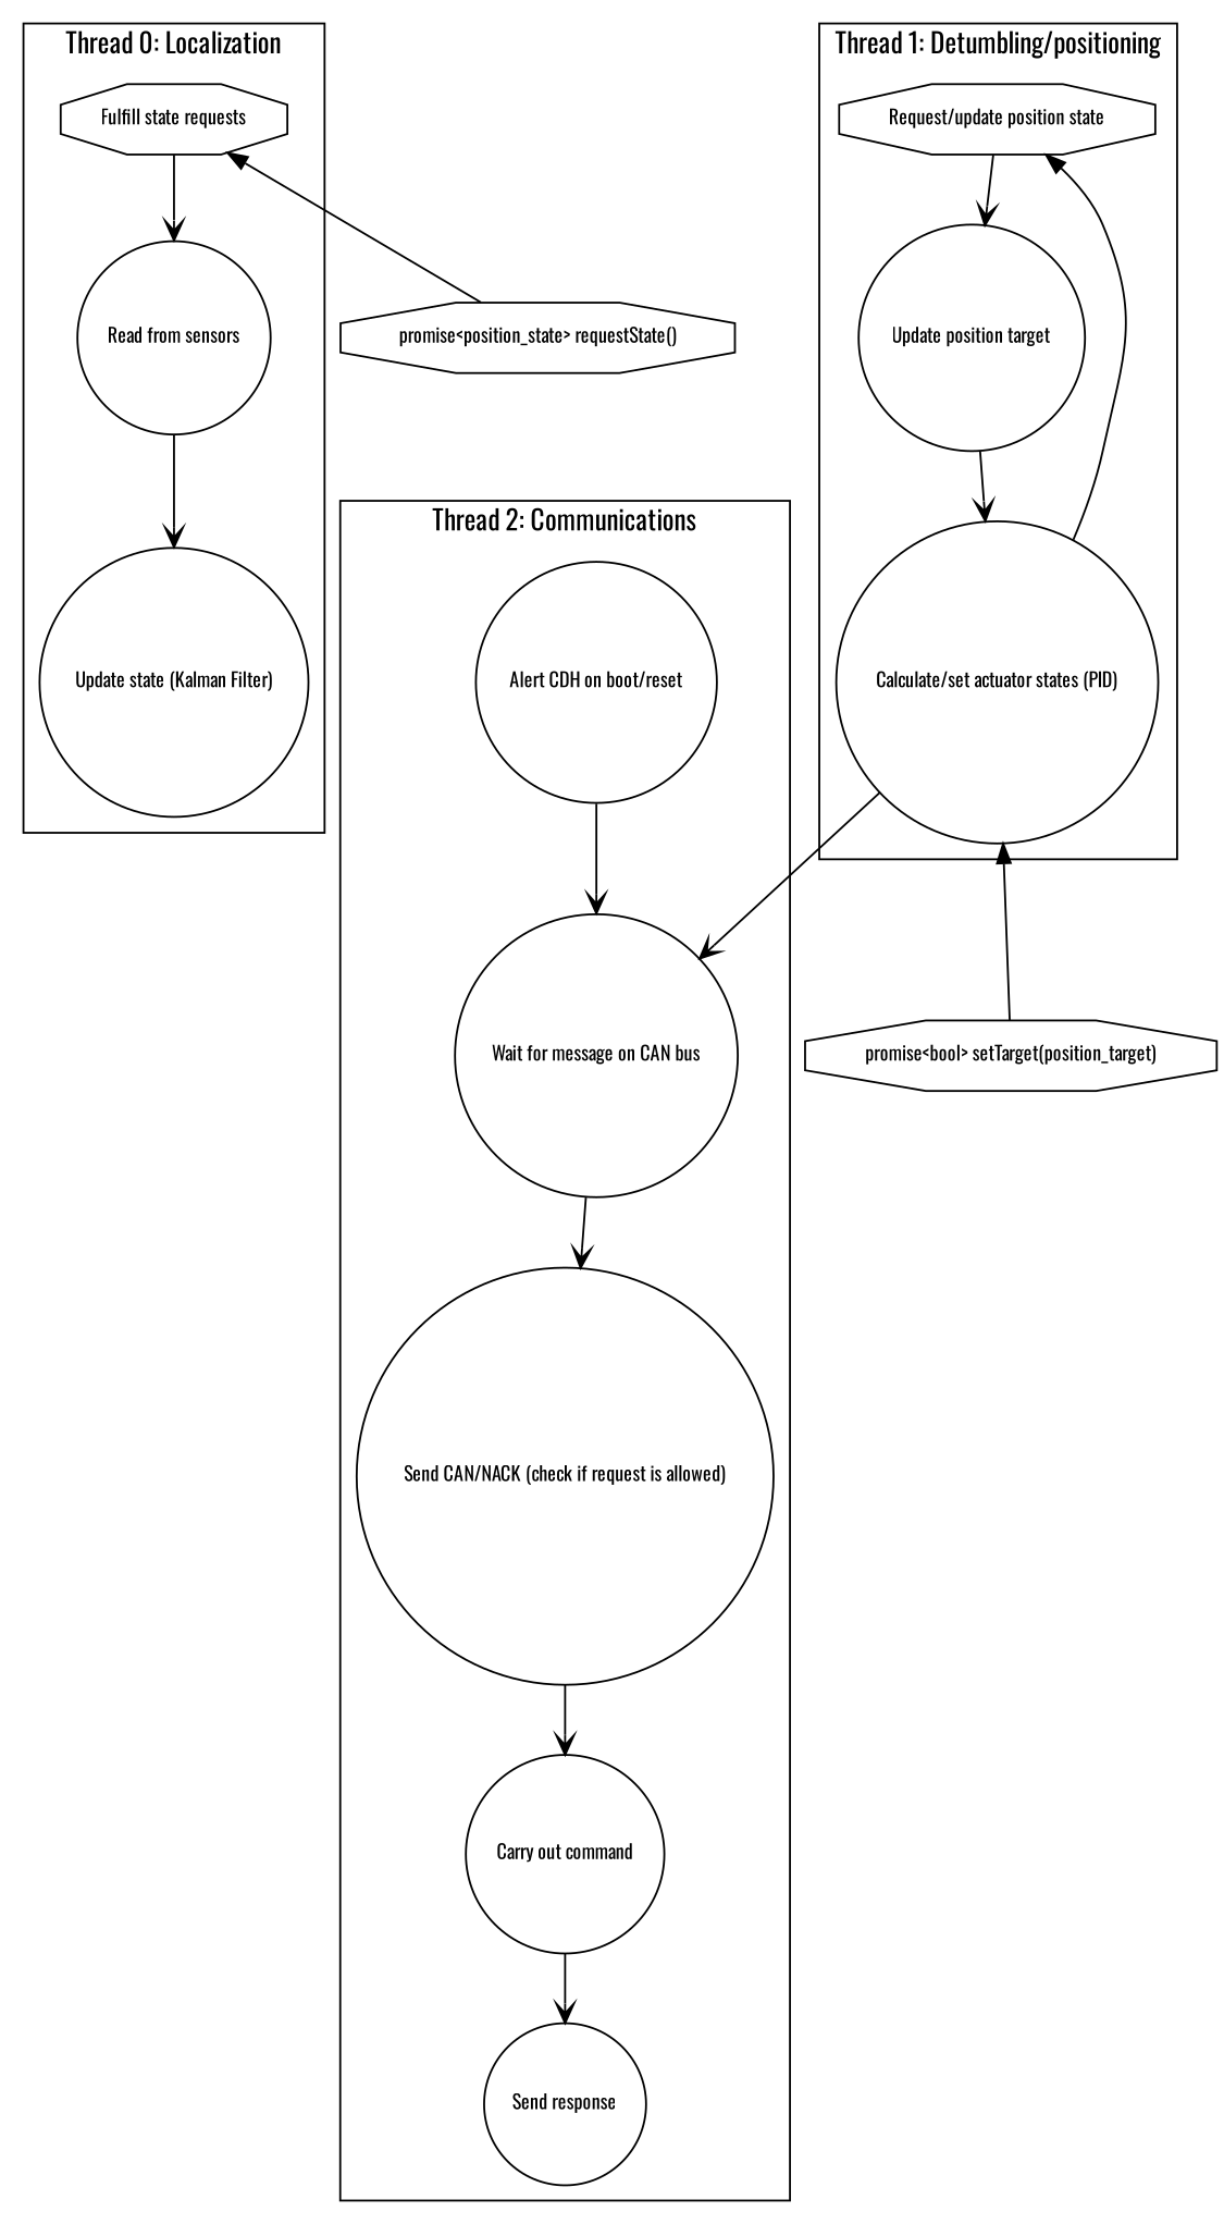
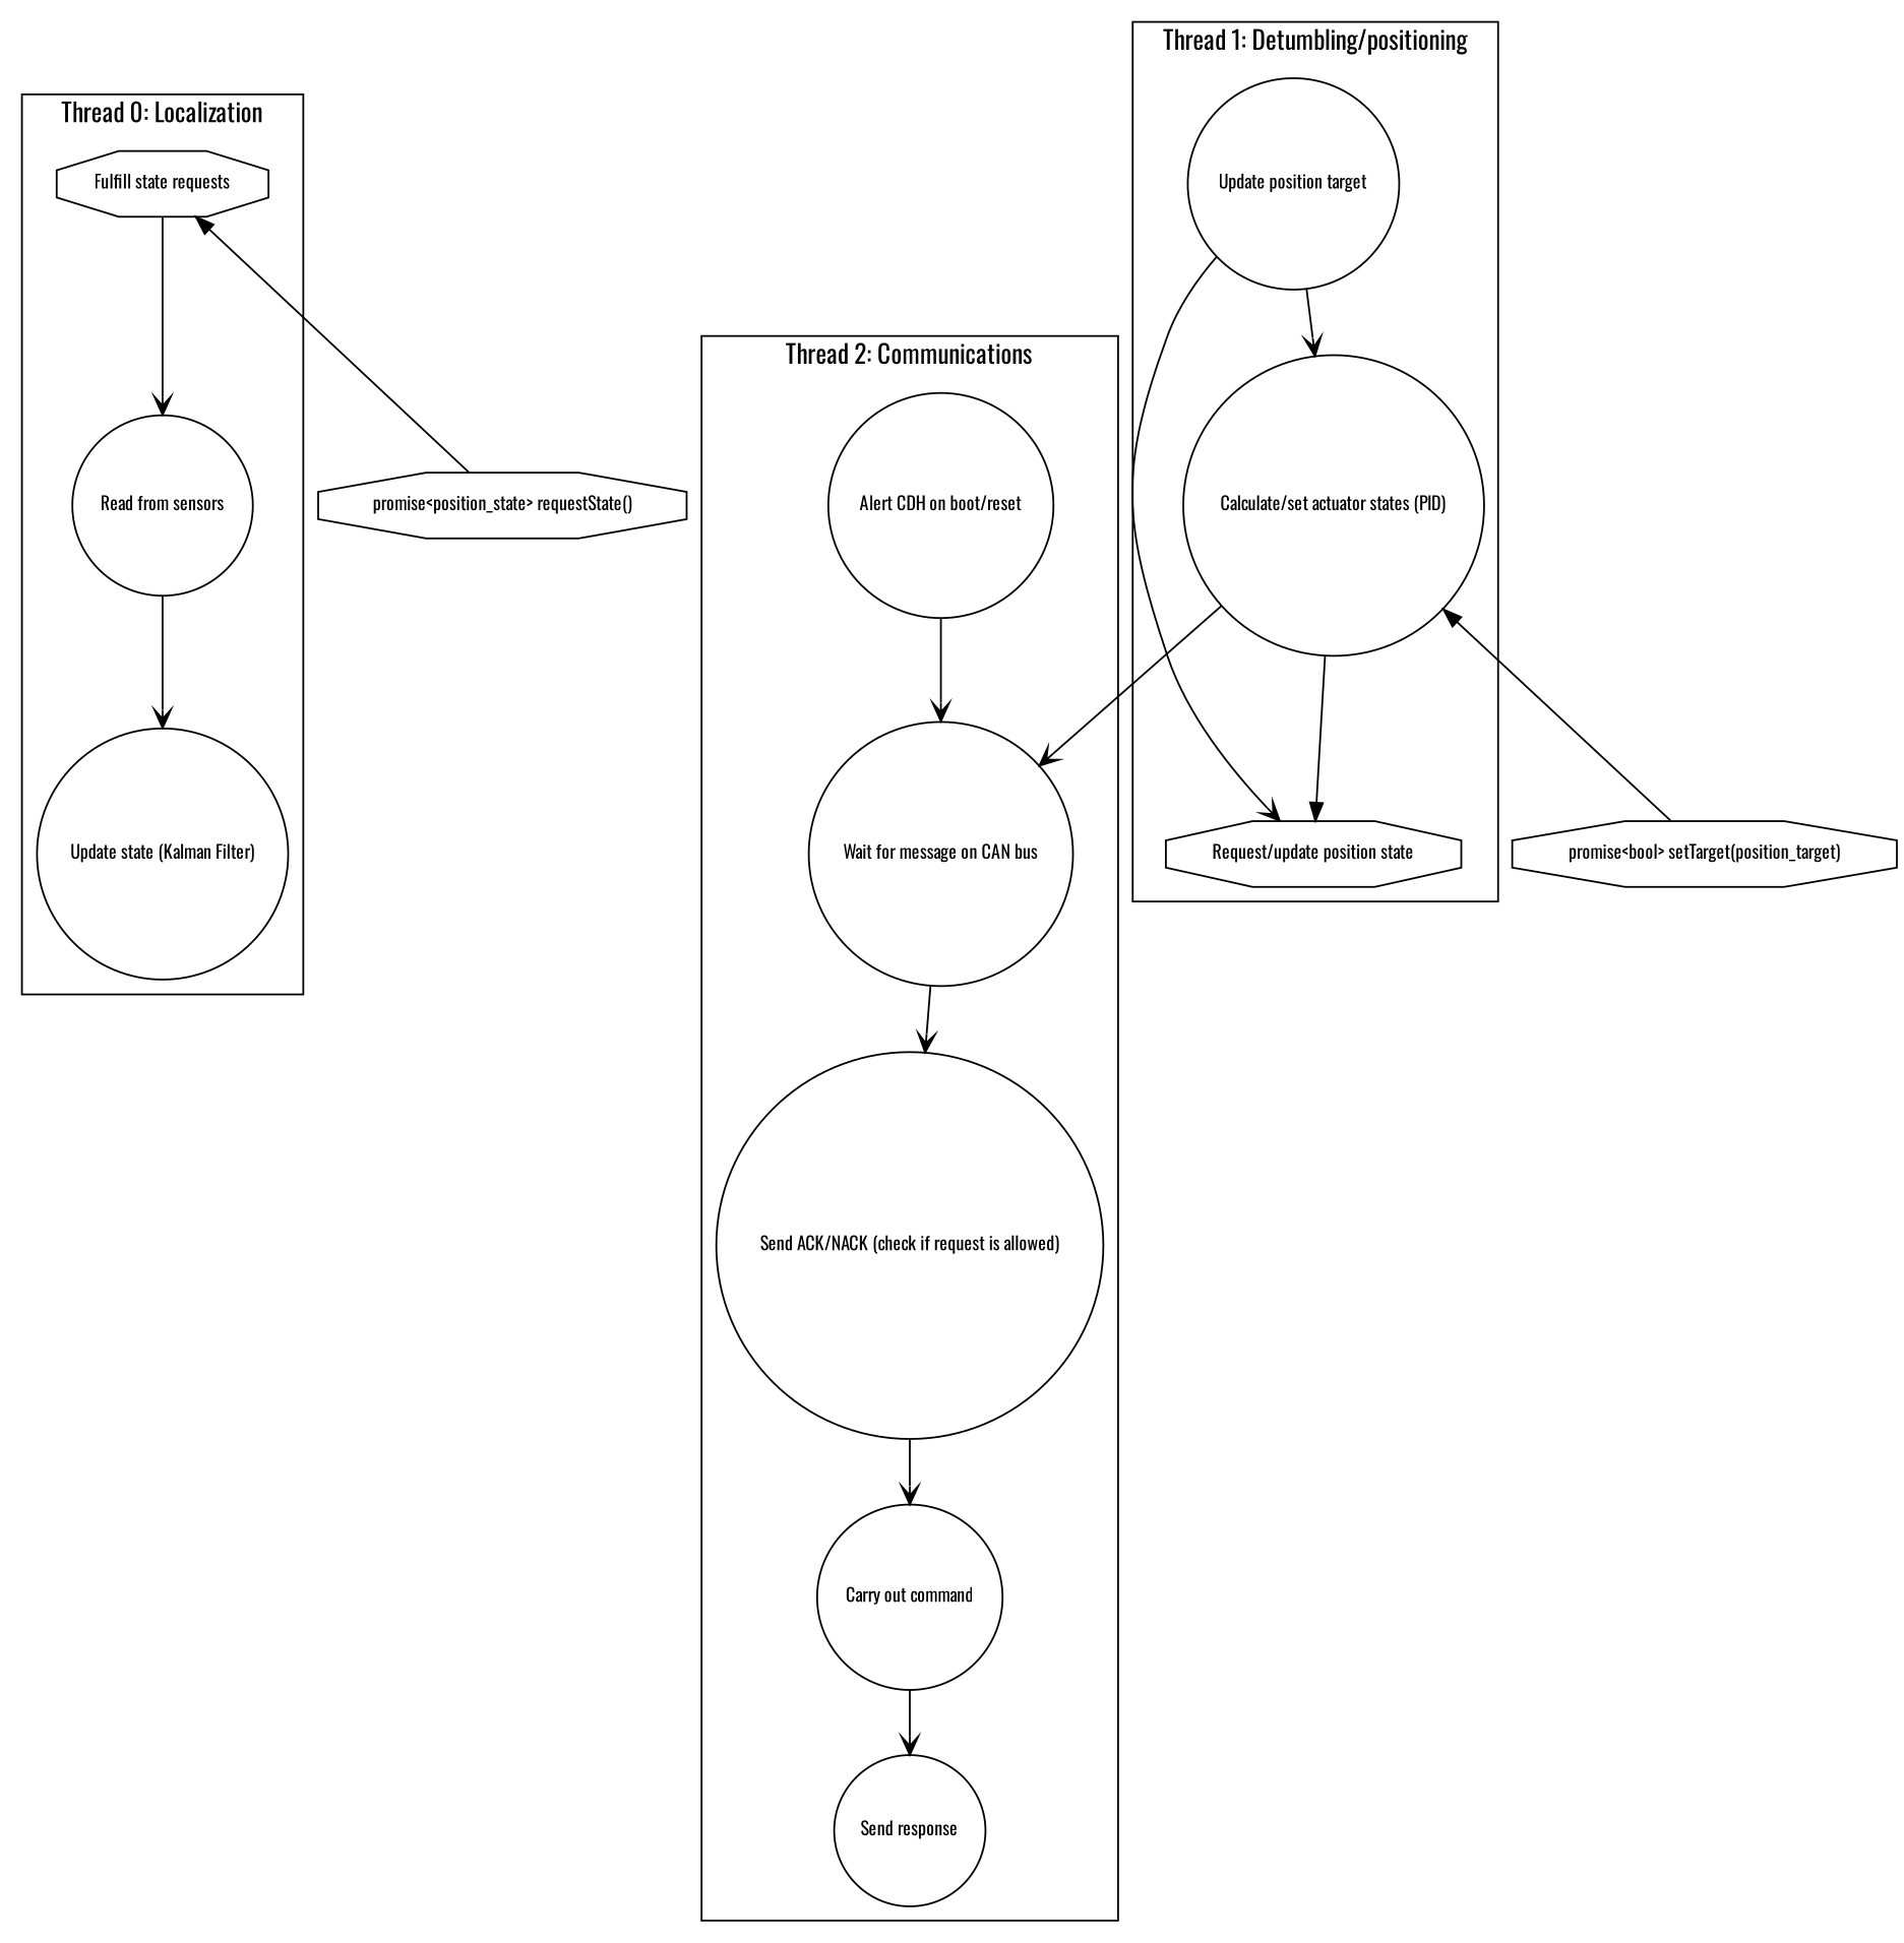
  digraph {
    compound=true
    fontname=Oswald
    fontsize=14
    node [fontname=Oswald fontsize=10 shape=circle]
    edge [arrowhead=vee fontname=Oswald]
    n1 [group=g1 label="Read from sensors"]
    n2 [group=g1 label="Update state (Kalman Filter)"]
    n3 [group=g1 label="Fulfill state requests" shape=octagon]
    n4 [label="Request/update position state" shape=octagon]
    n5 [label="Update position target"]
    n6 [label="Calculate/set actuator states (PID)"]
    n7 [label="Alert CDH on boot/reset"]
    n8 [label="Wait for message on CAN bus"]
-   n9 [label="Send CAN/NACK (check if request is allowed)"]
+   n9 [label="Send ACK/NACK (check if request is allowed)"]
    n10 [label="Carry out command"]
    n11 [label="Send response"]
    "promise<position_state> requestState()" [shape=octagon]
    "promise<bool> setTarget(position_target)" [shape=octagon]
    subgraph cluster_1 {
      label="Thread 0: Localization"
      n1
      n2
      n3
    }
    subgraph cluster_2 {
      label="Thread 1: Detumbling/positioning"
      n4
      n5
      n6
    }
    subgraph cluster_3 {
      label="Thread 2: Communications"
      n7
      n8
      n9
      n10
      n11
    }
    n1 -> n2
    n3 -> n1
    n3 -> "promise<position_state> requestState()" [dir=back arrowhead=""]
-   n4 -> n5
+   n5 -> n4
    n5 -> n6
    n6 -> n4 [arrowhead=normal]
    n6 -> n8
    n6 -> "promise<bool> setTarget(position_target)" [dir=back arrowhead=""]
    n7 -> n8
    n8 -> n9
    n9 -> n10
    n10 -> n11
  }
